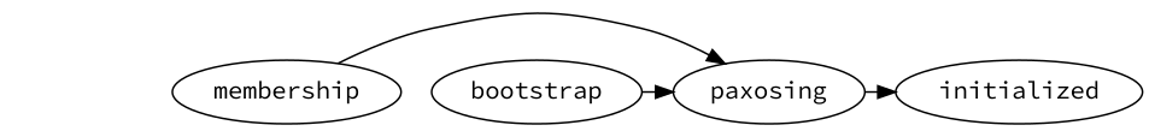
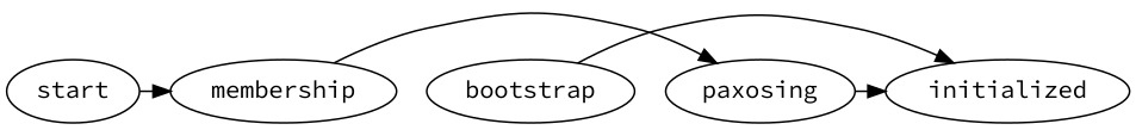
  digraph {
    fontname="Source Code Pro"
    node [fontname="Source Code Pro"]
    edge [fontname="Source Code Pro"]
+   n1 [label=start]
    n2 [label=membership]
    n3 [label=bootstrap]
    n4 [label=paxosing]
    n5 [label=initialized]
    subgraph sub_1 {
      rank=same
+     n1
      n2
      n3
      n4
      n5
    }
+   n1 -> n2
    n2 -> n4
-   n3 -> n4
+   n3 -> n5
    n4 -> n5
  }
